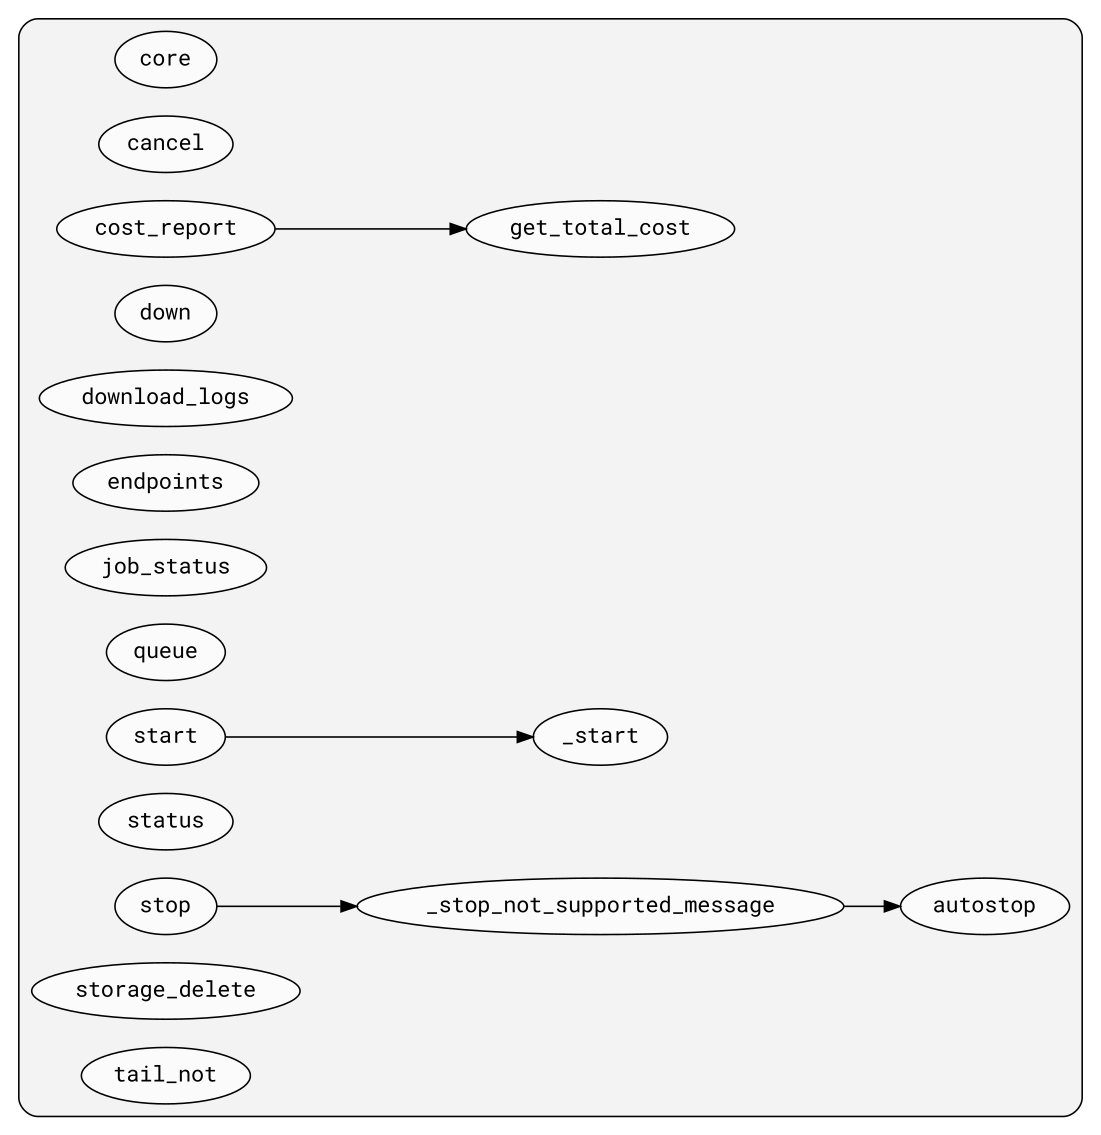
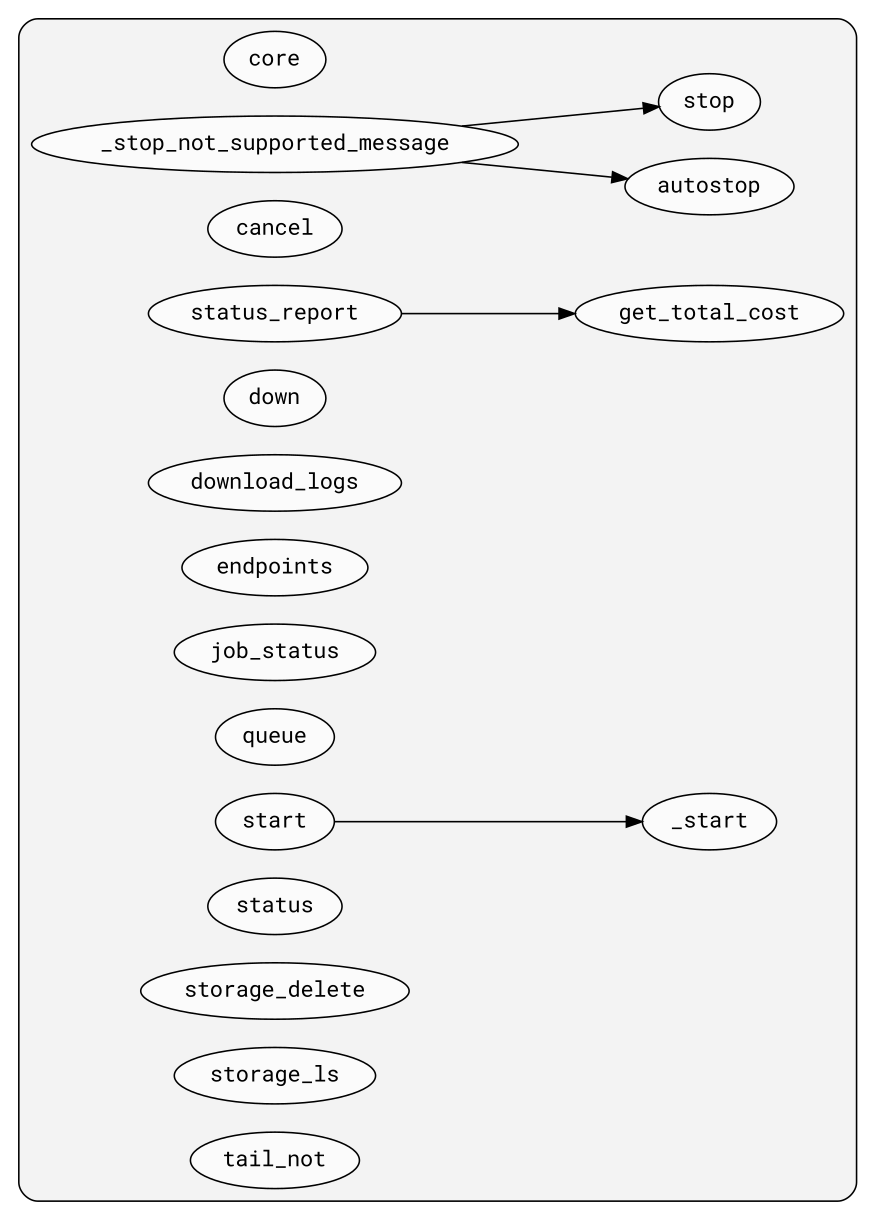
  digraph {
    fontname="Roboto Mono"
    rankdir=LR
    node [fillcolor="#ffffffb2" fontcolor="#000000" fontname="Roboto Mono" group=0 style=filled]
    edge [color="#000000" fontname="Roboto Mono" style=solid]
    n1 [label=core]
    n2 [label=_start]
    n3 [label=_stop_not_supported_message]
    n4 [label=autostop]
    n5 [label=cancel]
-   n6 [label=cost_report]
+   n6 [label=status_report]
    n7 [label=down]
    n8 [label=download_logs]
    n9 [label=endpoints]
    n10 [label=job_status]
    n11 [label=queue]
    n12 [label=start]
    n13 [label=status]
    n14 [label=stop]
    n15 [label=storage_delete]
+   n16 [label=storage_ls]
    n17 [label=tail_not]
    n18 [label=get_total_cost]
    subgraph cluster_1 {
      fillcolor="#80808018"
      style="filled,rounded"
      n1
      n2
      n3
      n4
      n5
      n6
      n7
      n8
      n9
      n10
      n11
      n12
      n13
      n14
      n15
+     n16
      n17
      n18
    }
    n3 -> n4
    n6 -> n18
    n12 -> n2
-   n14 -> n3
+   n3 -> n14
  }
